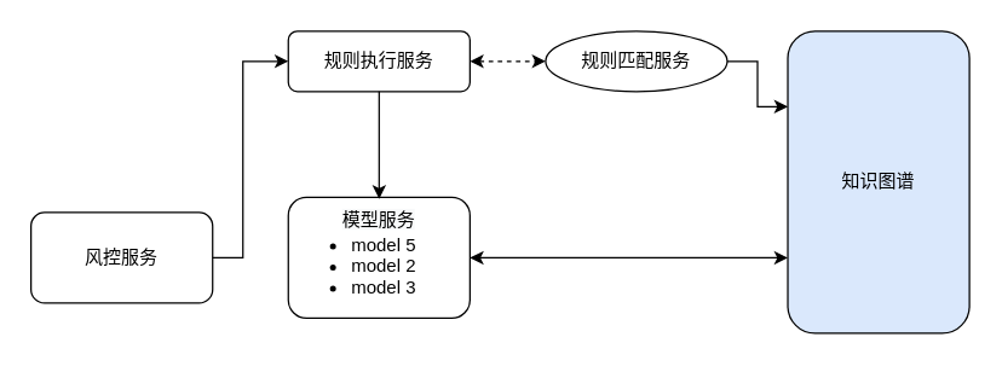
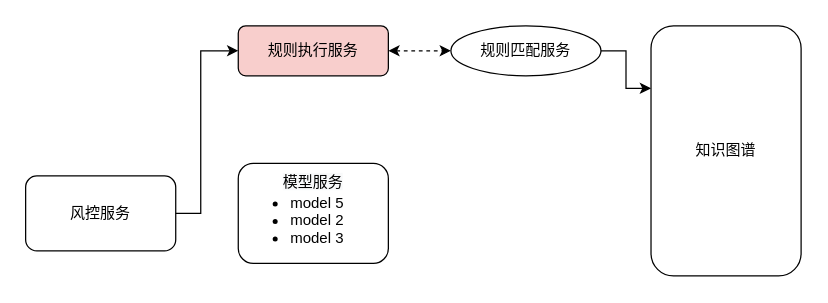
  <mxCell id="0" />
  <mxCell id="1" parent="0" />
- <mxCell id="2" value="规则执行服务" style="rounded=1;whiteSpace=wrap;html=1;" vertex="1" parent="1"><mxGeometry x="190" y="20" width="120" height="40" as="geometry" /></mxCell>
+ <mxCell id="2" value="规则执行服务" style="rounded=1;whiteSpace=wrap;html=1;fillColor=#f8cecc;" vertex="1" parent="1"><mxGeometry x="190" y="20" width="120" height="40" as="geometry" /></mxCell>
  <mxCell id="3" value="规则匹配服务" style="ellipse;whiteSpace=wrap;html=1;" vertex="1" parent="1"><mxGeometry x="360" y="20" width="120" height="40" as="geometry" /></mxCell>
  <mxCell id="4" value="" style="group" vertex="1" connectable="0" parent="1"><mxGeometry x="190" y="130" width="120" height="80" as="geometry" /></mxCell>
  <mxCell id="5" value="" style="rounded=1;whiteSpace=wrap;html=1;" vertex="1" parent="4"><mxGeometry width="120" height="80" as="geometry" /></mxCell>
  <mxCell id="6" value="&lt;span style=&quot;color: rgb(0, 0, 0); font-family: Helvetica; font-size: 12px; font-style: normal; font-variant-ligatures: normal; font-variant-caps: normal; font-weight: 400; letter-spacing: normal; orphans: 2; text-indent: 0px; text-transform: none; widows: 2; word-spacing: 0px; -webkit-text-stroke-width: 0px; background-color: rgb(248, 249, 250); text-decoration-thickness: initial; text-decoration-style: initial; text-decoration-color: initial; float: none; display: inline !important;&quot;&gt;模型服务&lt;/span&gt;" style="text;whiteSpace=wrap;html=1;align=center;" vertex="1" parent="4"><mxGeometry x="20" y="1" width="80" height="20" as="geometry" /></mxCell>
  <mxCell id="7" value="&lt;ul&gt;&lt;li&gt;model 5&lt;/li&gt;&lt;li&gt;model 2&lt;/li&gt;&lt;li&gt;model 3&lt;/li&gt;&lt;/ul&gt;" style="text;strokeColor=none;fillColor=none;html=1;whiteSpace=wrap;verticalAlign=middle;overflow=hidden;" vertex="1" parent="4"><mxGeometry y="10" width="120" height="60" as="geometry" /></mxCell>
  <mxCell id="8" value="风控服务" style="rounded=1;whiteSpace=wrap;html=1;" vertex="1" parent="1"><mxGeometry x="20" y="140" width="120" height="60" as="geometry" /></mxCell>
  <mxCell id="9" value="" style="edgeStyle=elbowEdgeStyle;elbow=horizontal;endArrow=classic;html=1;rounded=0;entryX=0;entryY=0.5;entryDx=0;entryDy=0;" edge="1" parent="1" target="2"><mxGeometry width="50" height="50" relative="1" as="geometry"><mxPoint x="140" y="170" as="sourcePoint" /><mxPoint x="190" y="120" as="targetPoint" /><Array as="points"><mxPoint x="160" y="90" /></Array></mxGeometry></mxCell>
- <mxCell id="10" value="" style="endArrow=classic;html=1;rounded=0;exitX=0.5;exitY=1;exitDx=0;exitDy=0;entryX=0.5;entryY=0;entryDx=0;entryDy=0;" edge="1" parent="1" source="2" target="6"><mxGeometry width="50" height="50" relative="1" as="geometry"><mxPoint x="200" y="260" as="sourcePoint" /><mxPoint x="250" y="210" as="targetPoint" /></mxGeometry></mxCell>
  <mxCell id="11" value="" style="endArrow=classic;startArrow=classic;html=1;rounded=0;entryX=0;entryY=0.5;entryDx=0;entryDy=0;exitX=1;exitY=0.5;exitDx=0;exitDy=0;dashed=1;" edge="1" parent="1" source="2" target="3"><mxGeometry width="50" height="50" relative="1" as="geometry"><mxPoint x="200" y="260" as="sourcePoint" /><mxPoint x="250" y="210" as="targetPoint" /></mxGeometry></mxCell>
- <mxCell id="12" value="知识图谱" style="rounded=1;whiteSpace=wrap;html=1;fillColor=#dae8fc;" vertex="1" parent="1"><mxGeometry x="520" y="20" width="120" height="200" as="geometry" /></mxCell>
+ <mxCell id="12" value="知识图谱" style="rounded=1;whiteSpace=wrap;html=1;" vertex="1" parent="1"><mxGeometry x="520" y="20" width="120" height="200" as="geometry" /></mxCell>
  <mxCell id="13" value="" style="edgeStyle=elbowEdgeStyle;elbow=horizontal;endArrow=classic;html=1;rounded=0;entryX=0;entryY=0.25;entryDx=0;entryDy=0;" edge="1" parent="1" source="3" target="12"><mxGeometry width="50" height="50" relative="1" as="geometry"><mxPoint x="300" y="260" as="sourcePoint" /><mxPoint x="350" y="210" as="targetPoint" /></mxGeometry></mxCell>
- <mxCell id="14" value="" style="endArrow=classic;startArrow=classic;html=1;rounded=0;entryX=0;entryY=0.75;entryDx=0;entryDy=0;exitX=1;exitY=0.5;exitDx=0;exitDy=0;" edge="1" parent="1" source="7" target="12"><mxGeometry width="50" height="50" relative="1" as="geometry"><mxPoint x="300" y="260" as="sourcePoint" /><mxPoint x="350" y="210" as="targetPoint" /></mxGeometry></mxCell>
